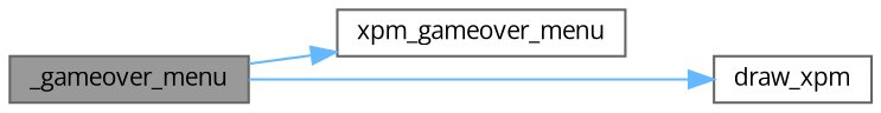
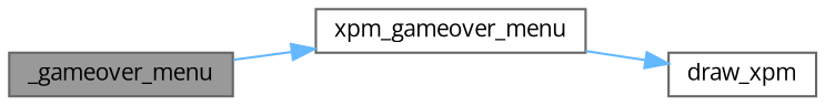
  digraph {
    fontname="Open Sans"
    rankdir=LR
    node [color=grey40 fillcolor=white fontname="Open Sans" fontsize=10 shape=box style=filled]
    edge [color=steelblue1 fontname="Open Sans" fontsize=10 labelfontname=Helvetica labelfontsize=10 style=solid]
    n1 [color=gray40 fillcolor=grey60 fontcolor=black height=0.2 label=_gameover_menu width=0.4]
    n2 [height=0.2 label=xpm_gameover_menu width=0.4]
    n3 [height=0.2 label=draw_xpm width=0.4]
    n1 -> n2
-   n1 -> n3
+   n2 -> n3
  }
